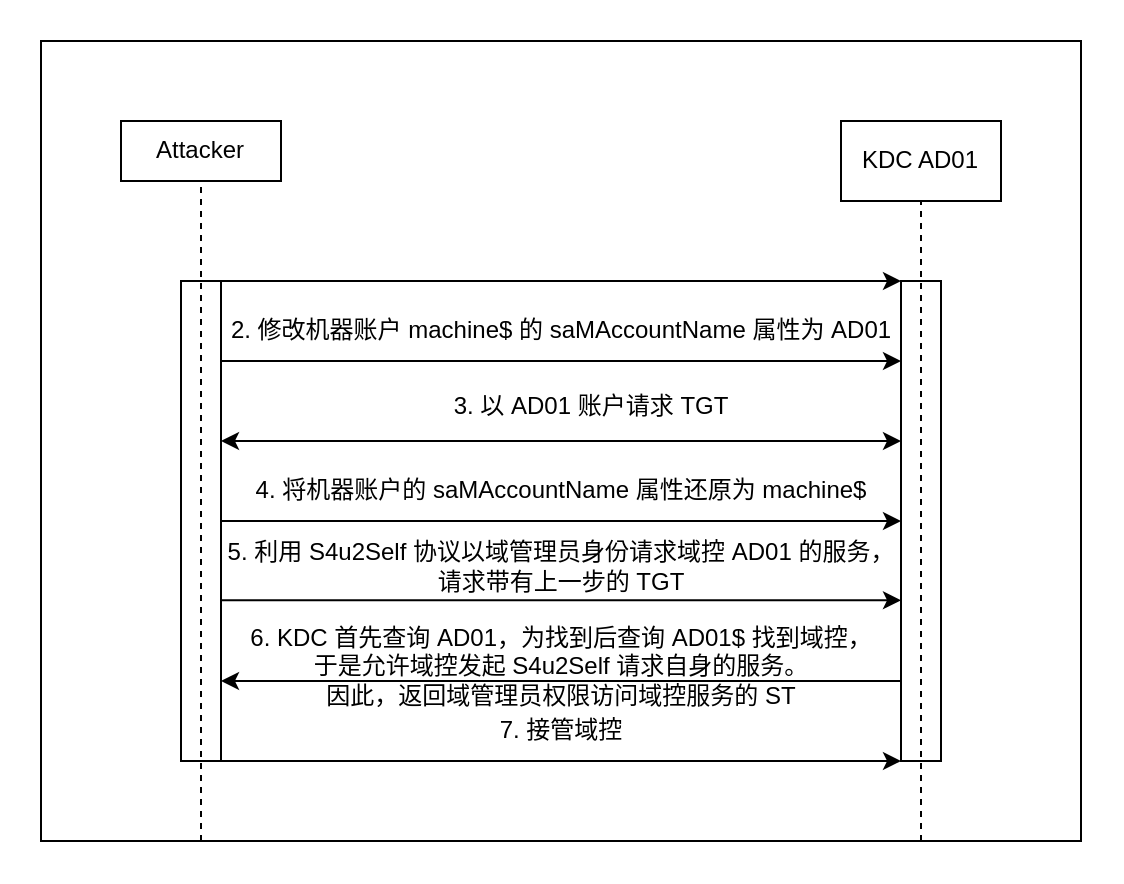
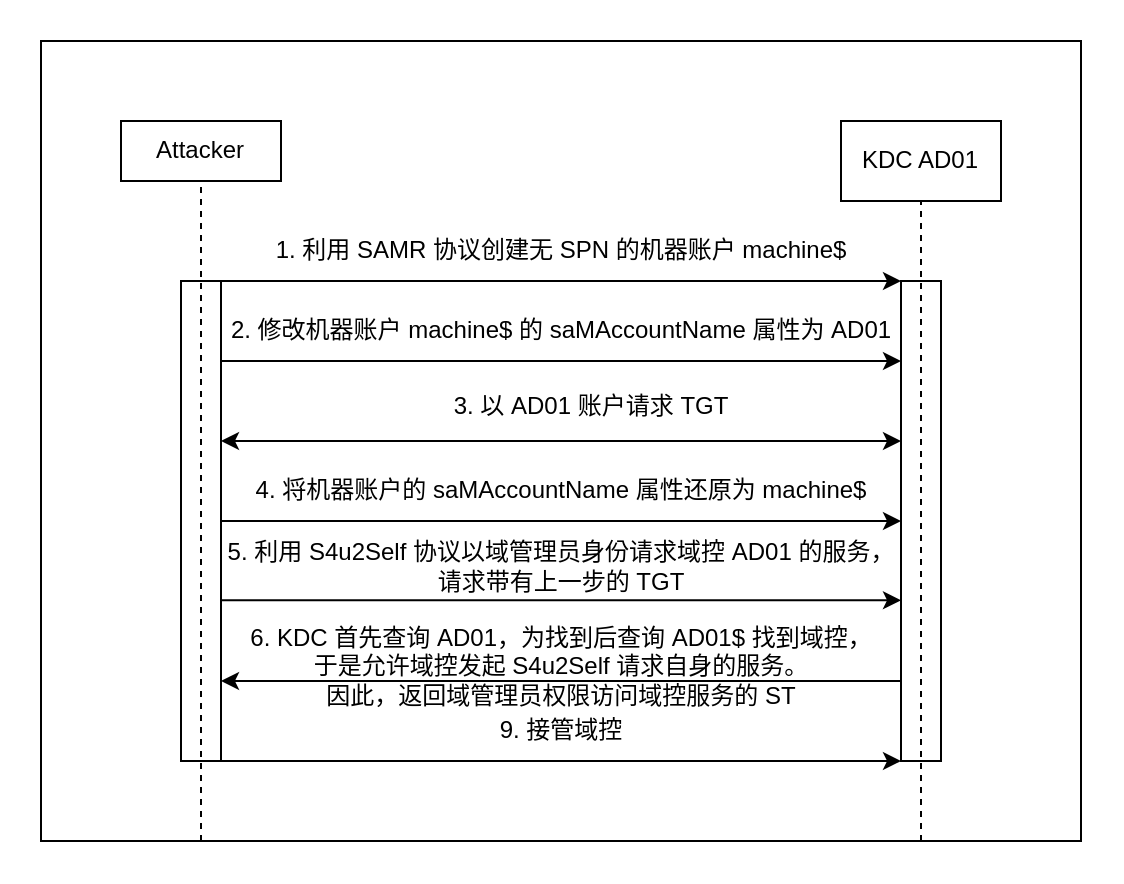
  <mxCell id="0" />
  <mxCell id="1" parent="0" />
  <mxCell id="2" value="" style="rounded=0;whiteSpace=wrap;html=1;" vertex="1" parent="1"><mxGeometry x="20" y="20" width="520" height="400" as="geometry" /></mxCell>
  <mxCell id="3" value="&lt;div&gt;5. 利用 S4u2Self 协议以域管理员身份请求域控 AD01 的服务，&lt;/div&gt;&lt;div&gt;请求带有上一步的 TGT&lt;br&gt;&lt;/div&gt;" style="text;html=1;align=center;verticalAlign=middle;resizable=0;points=[];autosize=1;strokeColor=none;fillColor=none;" vertex="1" parent="1"><mxGeometry x="100" y="263" width="360" height="40" as="geometry" /></mxCell>
  <mxCell id="4" value="Attacker" style="rounded=0;whiteSpace=wrap;html=1;" vertex="1" parent="1"><mxGeometry x="60" y="60" width="80" height="30" as="geometry" /></mxCell>
  <mxCell id="5" value="KDC AD01" style="rounded=0;whiteSpace=wrap;html=1;" vertex="1" parent="1"><mxGeometry x="420" y="60" width="80" height="40" as="geometry" /></mxCell>
  <mxCell id="6" value="" style="rounded=0;whiteSpace=wrap;html=1;" vertex="1" parent="1"><mxGeometry x="90" y="140" width="20" height="240" as="geometry" /></mxCell>
  <mxCell id="7" value="" style="rounded=0;whiteSpace=wrap;html=1;" vertex="1" parent="1"><mxGeometry x="450" y="140" width="20" height="240" as="geometry" /></mxCell>
  <mxCell id="8" value="" style="endArrow=classic;html=1;rounded=0;exitX=1;exitY=0;exitDx=0;exitDy=0;entryX=0;entryY=0;entryDx=0;entryDy=0;" edge="1" parent="1" source="6" target="7"><mxGeometry width="50" height="50" relative="1" as="geometry"><mxPoint x="190" y="200" as="sourcePoint" /><mxPoint x="240" y="150" as="targetPoint" /></mxGeometry></mxCell>
+ <mxCell id="9" value="1. 利用 SAMR 协议创建无 SPN 的机器账户 machine$" style="text;html=1;align=center;verticalAlign=middle;resizable=0;points=[];autosize=1;strokeColor=none;fillColor=none;" vertex="1" parent="1"><mxGeometry x="125" y="110" width="310" height="30" as="geometry" /></mxCell>
  <mxCell id="10" value="" style="endArrow=classic;html=1;rounded=0;" edge="1" parent="1"><mxGeometry width="50" height="50" relative="1" as="geometry"><mxPoint x="110" y="180" as="sourcePoint" /><mxPoint x="450" y="180" as="targetPoint" /></mxGeometry></mxCell>
  <mxCell id="11" value="2. 修改机器账户 machine$ 的 saMAccountName 属性为 AD01" style="text;html=1;align=center;verticalAlign=middle;resizable=0;points=[];autosize=1;strokeColor=none;fillColor=none;" vertex="1" parent="1"><mxGeometry x="105" y="150" width="350" height="30" as="geometry" /></mxCell>
  <mxCell id="12" value="" style="endArrow=classic;startArrow=classic;html=1;rounded=0;exitX=1;exitY=0.25;exitDx=0;exitDy=0;" edge="1" parent="1"><mxGeometry width="50" height="50" relative="1" as="geometry"><mxPoint x="110" y="220" as="sourcePoint" /><mxPoint x="450" y="220" as="targetPoint" /></mxGeometry></mxCell>
  <mxCell id="13" value="3. 以 AD01 账户请求 TGT" style="text;html=1;align=center;verticalAlign=middle;resizable=0;points=[];autosize=1;strokeColor=none;fillColor=none;" vertex="1" parent="1"><mxGeometry x="215" y="188" width="160" height="30" as="geometry" /></mxCell>
  <mxCell id="14" value="" style="endArrow=classic;html=1;rounded=0;" edge="1" parent="1"><mxGeometry width="50" height="50" relative="1" as="geometry"><mxPoint x="110" y="260" as="sourcePoint" /><mxPoint x="450" y="260" as="targetPoint" /></mxGeometry></mxCell>
  <mxCell id="15" value="4. 将机器账户的 saMAccountName 属性还原为  machine$ " style="text;html=1;align=center;verticalAlign=middle;resizable=0;points=[];autosize=1;strokeColor=none;fillColor=none;" vertex="1" parent="1"><mxGeometry x="115" y="230" width="330" height="30" as="geometry" /></mxCell>
  <mxCell id="16" value="" style="endArrow=classic;startArrow=none;html=1;rounded=0;startFill=0;" edge="1" parent="1"><mxGeometry width="50" height="50" relative="1" as="geometry"><mxPoint x="110" y="299.66" as="sourcePoint" /><mxPoint x="450" y="299.66" as="targetPoint" /></mxGeometry></mxCell>
  <mxCell id="17" value="" style="endArrow=classic;html=1;rounded=0;" edge="1" parent="1"><mxGeometry width="50" height="50" relative="1" as="geometry"><mxPoint x="450" y="340" as="sourcePoint" /><mxPoint x="110" y="340" as="targetPoint" /></mxGeometry></mxCell>
  <mxCell id="18" value="&lt;div&gt;6. KDC 首先查询 AD01，为找到后查询 AD01$ 找到域控，&lt;/div&gt;&lt;div&gt;于是允许域控发起 S4u2Self 请求自身的服务。&lt;/div&gt;&lt;div&gt;因此，返回域管理员权限访问域控服务的 ST&lt;/div&gt;" style="text;html=1;align=center;verticalAlign=middle;resizable=0;points=[];autosize=1;strokeColor=none;fillColor=none;" vertex="1" parent="1"><mxGeometry x="115" y="303" width="330" height="60" as="geometry" /></mxCell>
  <mxCell id="19" value="" style="endArrow=classic;html=1;rounded=0;entryX=0;entryY=0.75;entryDx=0;entryDy=0;" edge="1" parent="1"><mxGeometry width="50" height="50" relative="1" as="geometry"><mxPoint x="110" y="380" as="sourcePoint" /><mxPoint x="450" y="380" as="targetPoint" /><Array as="points"><mxPoint x="400" y="380" /></Array></mxGeometry></mxCell>
- <mxCell id="20" value="7. 接管域控" style="text;html=1;align=center;verticalAlign=middle;resizable=0;points=[];autosize=1;strokeColor=none;fillColor=none;" vertex="1" parent="1"><mxGeometry x="240" y="350" width="80" height="30" as="geometry" /></mxCell>
+ <mxCell id="20" value="9. 接管域控" style="text;html=1;align=center;verticalAlign=middle;resizable=0;points=[];autosize=1;strokeColor=none;fillColor=none;" vertex="1" parent="1"><mxGeometry x="240" y="350" width="80" height="30" as="geometry" /></mxCell>
  <mxCell id="21" value="" style="endArrow=none;dashed=1;html=1;rounded=0;entryX=0.5;entryY=1;entryDx=0;entryDy=0;" edge="1" parent="1" target="4"><mxGeometry width="50" height="50" relative="1" as="geometry"><mxPoint x="100" y="420" as="sourcePoint" /><mxPoint x="40" y="170" as="targetPoint" /></mxGeometry></mxCell>
  <mxCell id="22" value="" style="endArrow=none;dashed=1;html=1;rounded=0;entryX=0.5;entryY=1;entryDx=0;entryDy=0;" edge="1" parent="1" target="5"><mxGeometry width="50" height="50" relative="1" as="geometry"><mxPoint x="460" y="420" as="sourcePoint" /><mxPoint x="590" y="180" as="targetPoint" /></mxGeometry></mxCell>
